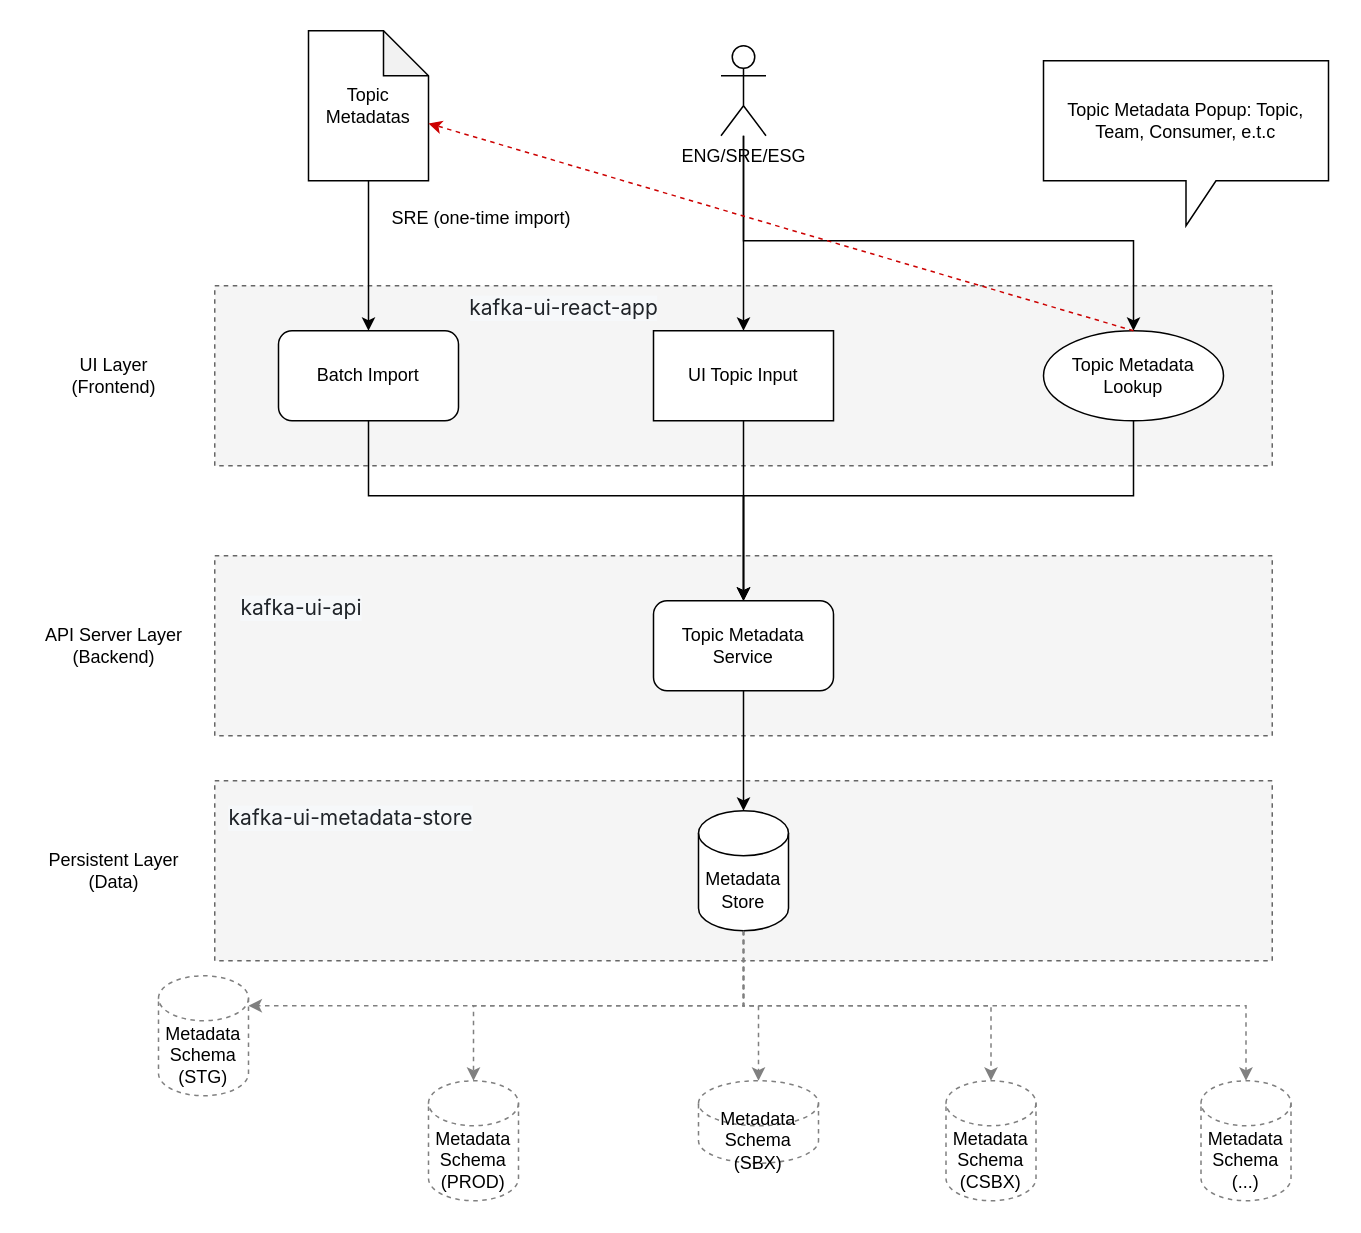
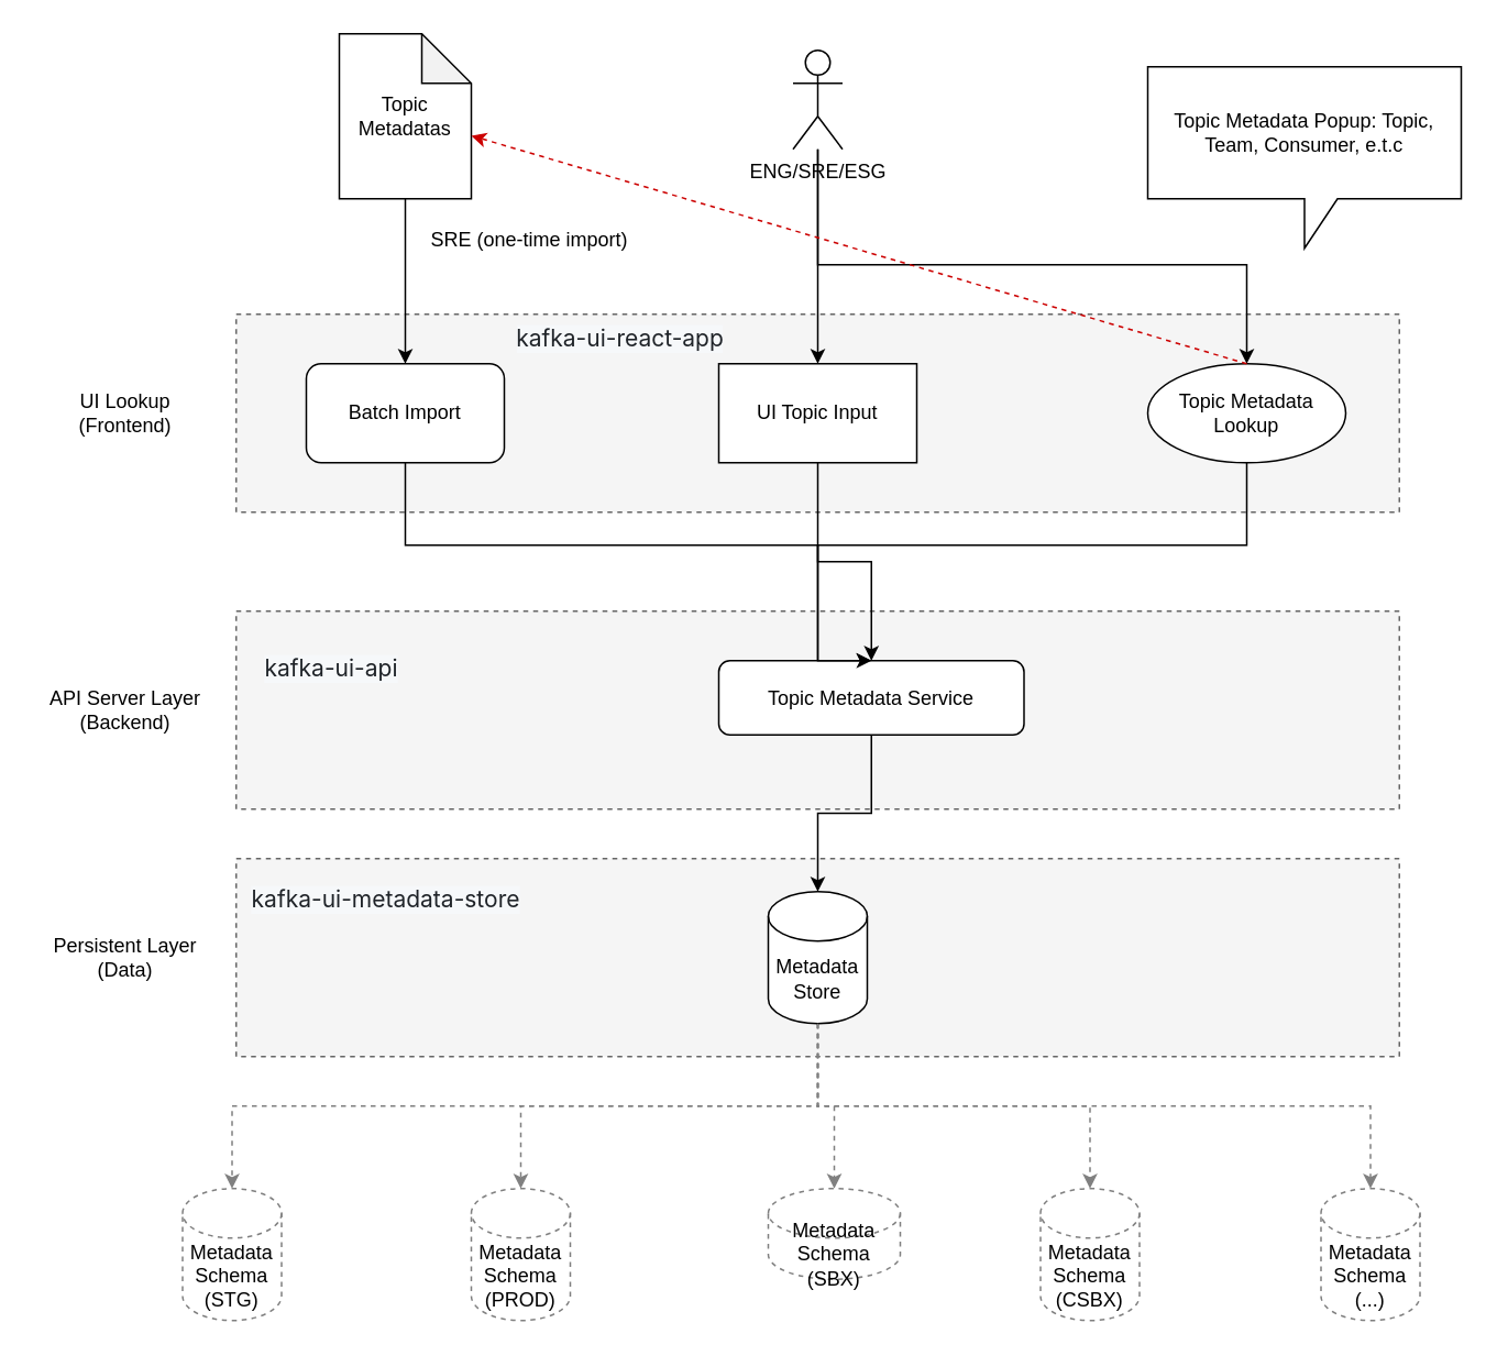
  <mxCell id="0" />
  <mxCell id="1" parent="0" />
  <mxCell id="2" value="" style="rounded=0;whiteSpace=wrap;html=1;dashed=1;fillColor=#f5f5f5;fontColor=#333333;strokeColor=#666666;" vertex="1" parent="1"><mxGeometry x="142.5" y="520" width="705" height="120" as="geometry" /></mxCell>
  <mxCell id="3" value="" style="rounded=0;whiteSpace=wrap;html=1;dashed=1;fillColor=#f5f5f5;fontColor=#333333;strokeColor=#666666;" vertex="1" parent="1"><mxGeometry x="142.5" y="370" width="705" height="120" as="geometry" /></mxCell>
  <mxCell id="4" value="" style="rounded=0;whiteSpace=wrap;html=1;dashed=1;fillColor=#f5f5f5;fontColor=#333333;strokeColor=#666666;" vertex="1" parent="1"><mxGeometry x="142.5" y="190" width="705" height="120" as="geometry" /></mxCell>
  <mxCell id="5" style="edgeStyle=orthogonalEdgeStyle;rounded=0;orthogonalLoop=1;jettySize=auto;html=1;" edge="1" parent="1" source="6" target="8"><mxGeometry relative="1" as="geometry" /></mxCell>
  <mxCell id="6" value="Topic Metadatas" style="shape=note;whiteSpace=wrap;html=1;backgroundOutline=1;darkOpacity=0.05;" vertex="1" parent="1"><mxGeometry x="205" y="20" width="80" height="100" as="geometry" /></mxCell>
  <mxCell id="7" style="edgeStyle=orthogonalEdgeStyle;rounded=0;orthogonalLoop=1;jettySize=auto;html=1;entryX=0.5;entryY=0;entryDx=0;entryDy=0;" edge="1" parent="1" source="8" target="19"><mxGeometry relative="1" as="geometry"><Array as="points"><mxPoint x="245" y="330" /><mxPoint x="495" y="330" /></Array></mxGeometry></mxCell>
  <mxCell id="8" value="Batch Import" style="rounded=1;whiteSpace=wrap;html=1;" vertex="1" parent="1"><mxGeometry x="185" y="220" width="120" height="60" as="geometry" /></mxCell>
  <mxCell id="9" style="edgeStyle=orthogonalEdgeStyle;rounded=0;orthogonalLoop=1;jettySize=auto;html=1;" edge="1" parent="1" source="11" target="13"><mxGeometry relative="1" as="geometry" /></mxCell>
  <mxCell id="10" style="edgeStyle=orthogonalEdgeStyle;rounded=0;orthogonalLoop=1;jettySize=auto;html=1;" edge="1" parent="1" source="11" target="21"><mxGeometry relative="1" as="geometry"><Array as="points"><mxPoint x="495" y="160" /><mxPoint x="755" y="160" /></Array></mxGeometry></mxCell>
  <mxCell id="11" value="ENG/SRE/ESG" style="shape=umlActor;verticalLabelPosition=bottom;verticalAlign=top;html=1;outlineConnect=0;" vertex="1" parent="1"><mxGeometry y="30" width="30" height="60" as="geometry" x="480" /></mxCell>
  <mxCell id="12" style="edgeStyle=orthogonalEdgeStyle;rounded=0;orthogonalLoop=1;jettySize=auto;html=1;entryX=0.5;entryY=0;entryDx=0;entryDy=0;" edge="1" parent="1" source="13" target="19"><mxGeometry relative="1" as="geometry" /></mxCell>
  <mxCell id="13" value="UI Topic Input" style="whiteSpace=wrap;html=1;strokeColor=default;align=center;verticalAlign=middle;fontFamily=Helvetica;fontSize=12;fontColor=default;fillColor=default;rounded=0;" vertex="1" parent="1"><mxGeometry x="435" y="220" width="120" height="60" as="geometry" /></mxCell>
  <mxCell id="14" style="edgeStyle=orthogonalEdgeStyle;rounded=0;orthogonalLoop=1;jettySize=auto;html=1;dashed=1;strokeColor=#808080;" edge="1" parent="1" source="18" target="23"><mxGeometry relative="1" as="geometry"><Array as="points"><mxPoint x="495" y="670" /><mxPoint x="140" y="670" /></Array></mxGeometry></mxCell>
  <mxCell id="15" style="edgeStyle=orthogonalEdgeStyle;rounded=0;orthogonalLoop=1;jettySize=auto;html=1;dashed=1;strokeColor=#808080;" edge="1" parent="1" source="18" target="24"><mxGeometry relative="1" as="geometry"><Array as="points"><mxPoint x="495" y="670" /><mxPoint x="315" y="670" /></Array></mxGeometry></mxCell>
  <mxCell id="16" style="edgeStyle=orthogonalEdgeStyle;rounded=0;orthogonalLoop=1;jettySize=auto;html=1;dashed=1;strokeColor=#808080;" edge="1" parent="1" source="18" target="25"><mxGeometry relative="1" as="geometry" /></mxCell>
  <mxCell id="17" style="edgeStyle=orthogonalEdgeStyle;rounded=0;orthogonalLoop=1;jettySize=auto;html=1;dashed=1;strokeColor=#808080;" edge="1" parent="1" source="18" target="26"><mxGeometry relative="1" as="geometry"><Array as="points"><mxPoint x="495" y="670" /><mxPoint x="660" y="670" /></Array></mxGeometry></mxCell>
  <mxCell id="18" value="Metadata Store" style="shape=cylinder3;whiteSpace=wrap;html=1;boundedLbl=1;backgroundOutline=1;size=15;" vertex="1" parent="1"><mxGeometry x="465" y="540" width="60" height="80" as="geometry" /></mxCell>
- <mxCell id="19" value="Topic Metadata Service" style="rounded=1;whiteSpace=wrap;html=1;" vertex="1" parent="1"><mxGeometry x="435" y="400" width="120" height="60" as="geometry" /></mxCell>
+ <mxCell id="19" value="Topic Metadata Service" style="rounded=1;whiteSpace=wrap;html=1;" vertex="1" parent="1"><mxGeometry x="435" y="400" width="185" height="45" as="geometry" /></mxCell>
  <mxCell id="20" style="edgeStyle=orthogonalEdgeStyle;rounded=0;orthogonalLoop=1;jettySize=auto;html=1;entryX=0.5;entryY=0;entryDx=0;entryDy=0;" edge="1" parent="1" source="21" target="19"><mxGeometry relative="1" as="geometry"><Array as="points"><mxPoint x="755" y="330" /><mxPoint x="495" y="330" /></Array></mxGeometry></mxCell>
  <mxCell id="21" value="Topic Metadata Lookup" style="ellipse;whiteSpace=wrap;html=1;strokeColor=default;align=center;verticalAlign=middle;fontFamily=Helvetica;fontSize=12;fontColor=default;fillColor=default;" vertex="1" parent="1"><mxGeometry x="695" y="220" width="120" height="60" as="geometry" /></mxCell>
  <mxCell id="22" value="Topic Metadata Popup: Topic, Team, Consumer, e.t.c" style="shape=callout;whiteSpace=wrap;html=1;perimeter=calloutPerimeter;" vertex="1" parent="1"><mxGeometry x="695" y="40" width="190" height="110" as="geometry" /></mxCell>
- <mxCell id="23" value="Metadata Schema (STG)" style="shape=cylinder3;whiteSpace=wrap;html=1;boundedLbl=1;backgroundOutline=1;size=15;dashed=1;strokeColor=#808080;" vertex="1" parent="1"><mxGeometry x="105" y="650" width="60" height="80" as="geometry" /></mxCell>
+ <mxCell id="23" value="Metadata Schema (STG)" style="shape=cylinder3;whiteSpace=wrap;html=1;boundedLbl=1;backgroundOutline=1;size=15;dashed=1;strokeColor=#808080;" vertex="1" parent="1"><mxGeometry x="110" y="720" width="60" height="80" as="geometry" /></mxCell>
  <mxCell id="24" value="Metadata Schema (PROD)" style="shape=cylinder3;whiteSpace=wrap;html=1;boundedLbl=1;backgroundOutline=1;size=15;dashed=1;strokeColor=#808080;" vertex="1" parent="1"><mxGeometry x="285" y="720" width="60" height="80" as="geometry" /></mxCell>
  <mxCell id="25" value="Metadata Schema (SBX)" style="shape=cylinder3;whiteSpace=wrap;html=1;boundedLbl=1;backgroundOutline=1;size=15;dashed=1;strokeColor=#808080;" vertex="1" parent="1"><mxGeometry x="465" y="720" width="80" height="55" as="geometry" /></mxCell>
  <mxCell id="26" value="Metadata Schema (CSBX)" style="shape=cylinder3;whiteSpace=wrap;html=1;boundedLbl=1;backgroundOutline=1;size=15;dashed=1;strokeColor=#808080;" vertex="1" parent="1"><mxGeometry x="630" y="720" width="60" height="80" as="geometry" /></mxCell>
  <mxCell id="27" value="Metadata Schema (...)" style="shape=cylinder3;whiteSpace=wrap;html=1;boundedLbl=1;backgroundOutline=1;size=15;dashed=1;strokeColor=#808080;" vertex="1" parent="1"><mxGeometry x="800" y="720" width="60" height="80" as="geometry" /></mxCell>
  <mxCell id="28" style="edgeStyle=orthogonalEdgeStyle;rounded=0;orthogonalLoop=1;jettySize=auto;html=1;entryX=0.5;entryY=0;entryDx=0;entryDy=0;entryPerimeter=0;" edge="1" parent="1" source="19" target="18"><mxGeometry relative="1" as="geometry" /></mxCell>
  <mxCell id="29" style="edgeStyle=orthogonalEdgeStyle;rounded=0;orthogonalLoop=1;jettySize=auto;html=1;entryX=0.5;entryY=0;entryDx=0;entryDy=0;entryPerimeter=0;dashed=1;strokeColor=#808080;" edge="1" parent="1" source="18" target="27"><mxGeometry relative="1" as="geometry"><Array as="points"><mxPoint x="495" y="670" /><mxPoint x="830" y="670" /></Array></mxGeometry></mxCell>
  <mxCell id="30" value="SRE (one-time import)" style="text;html=1;align=center;verticalAlign=middle;resizable=0;points=[];autosize=1;strokeColor=none;fillColor=none;" vertex="1" parent="1"><mxGeometry x="250" y="130" width="140" height="30" as="geometry" /></mxCell>
  <mxCell id="31" style="rounded=0;orthogonalLoop=1;jettySize=auto;html=1;exitX=0.5;exitY=0;exitDx=0;exitDy=0;dashed=1;strokeColor=#CC0000;" edge="1" parent="1" source="21" target="6"><mxGeometry relative="1" as="geometry" /></mxCell>
- <mxCell id="32" value="UI Layer&lt;br&gt;(Frontend)" style="text;html=1;align=center;verticalAlign=middle;resizable=0;points=[];autosize=1;strokeColor=none;fillColor=none;" vertex="1" parent="1"><mxGeometry x="35" y="230" width="80" height="40" as="geometry" /></mxCell>
+ <mxCell id="32" value="UI Lookup&lt;br&gt;(Frontend)" style="text;html=1;align=center;verticalAlign=middle;resizable=0;points=[];autosize=1;strokeColor=none;fillColor=none;" vertex="1" parent="1"><mxGeometry x="35" y="230" width="80" height="40" as="geometry" /></mxCell>
  <mxCell id="33" value="API Server Layer&lt;br&gt;(Backend)" style="text;html=1;align=center;verticalAlign=middle;resizable=0;points=[];autosize=1;strokeColor=none;fillColor=none;" vertex="1" parent="1"><mxGeometry x="20" y="410" width="110" height="40" as="geometry" /></mxCell>
  <mxCell id="34" value="Persistent Layer&lt;div&gt;(Data)&lt;/div&gt;" style="text;html=1;align=center;verticalAlign=middle;resizable=0;points=[];autosize=1;strokeColor=none;fillColor=none;" vertex="1" parent="1"><mxGeometry x="20" y="560" width="110" height="40" as="geometry" /></mxCell>
  <mxCell id="35" value="&lt;h3 style=&quot;box-sizing: border-box; margin: 0px; font-size: 14px; font-weight: var(--base-text-weight-normal, 400); color: rgb(31, 35, 40); font-family: -apple-system, &amp;quot;system-ui&amp;quot;, &amp;quot;Segoe UI&amp;quot;, &amp;quot;Noto Sans&amp;quot;, Helvetica, Arial, sans-serif, &amp;quot;Apple Color Emoji&amp;quot;, &amp;quot;Segoe UI Emoji&amp;quot;; text-align: left; text-wrap: wrap; background-color: rgb(246, 248, 250);&quot;&gt;&lt;div class=&quot;react-directory-truncate&quot; style=&quot;box-sizing: border-box; display: inline-block; max-width: 100%; overflow: hidden; text-overflow: ellipsis; white-space: pre; vertical-align: top;&quot;&gt;kafka-ui-react-app&lt;/div&gt;&lt;/h3&gt;" style="text;html=1;align=center;verticalAlign=middle;resizable=0;points=[];autosize=1;strokeColor=none;fillColor=none;" vertex="1" parent="1"><mxGeometry x="300" y="190" width="150" height="30" as="geometry" /></mxCell>
  <mxCell id="36" value="&lt;h3 style=&quot;box-sizing: border-box; margin: 0px; font-size: 14px; font-weight: var(--base-text-weight-normal, 400); color: rgb(31, 35, 40); font-family: -apple-system, &amp;quot;system-ui&amp;quot;, &amp;quot;Segoe UI&amp;quot;, &amp;quot;Noto Sans&amp;quot;, Helvetica, Arial, sans-serif, &amp;quot;Apple Color Emoji&amp;quot;, &amp;quot;Segoe UI Emoji&amp;quot;; text-align: left; text-wrap: wrap; background-color: rgb(246, 248, 250);&quot;&gt;&lt;div style=&quot;box-sizing: border-box; display: inline-block; max-width: 100%; overflow: hidden; text-overflow: ellipsis; white-space: pre; vertical-align: top;&quot; class=&quot;react-directory-truncate&quot;&gt;kafka-ui-api&lt;/div&gt;&lt;/h3&gt;" style="text;html=1;align=center;verticalAlign=middle;resizable=0;points=[];autosize=1;strokeColor=none;fillColor=none;fontStyle=4" vertex="1" parent="1"><mxGeometry x="150" y="390" width="100" height="30" as="geometry" /></mxCell>
  <mxCell id="37" value="&lt;h3 style=&quot;box-sizing: border-box; margin: 0px; font-size: 14px; font-weight: var(--base-text-weight-normal, 400); color: rgb(31, 35, 40); font-family: -apple-system, &amp;quot;system-ui&amp;quot;, &amp;quot;Segoe UI&amp;quot;, &amp;quot;Noto Sans&amp;quot;, Helvetica, Arial, sans-serif, &amp;quot;Apple Color Emoji&amp;quot;, &amp;quot;Segoe UI Emoji&amp;quot;; text-align: left; text-wrap: wrap; background-color: rgb(246, 248, 250);&quot;&gt;&lt;div class=&quot;react-directory-truncate&quot; style=&quot;box-sizing: border-box; display: inline-block; max-width: 100%; overflow: hidden; text-overflow: ellipsis; white-space: pre; vertical-align: top;&quot;&gt;&lt;span&gt;kafka-ui-metadata-store&lt;/span&gt;&lt;/div&gt;&lt;/h3&gt;" style="text;html=1;align=center;verticalAlign=middle;resizable=0;points=[];autosize=1;strokeColor=none;fillColor=none;fontStyle=4" vertex="1" parent="1"><mxGeometry x="142.5" y="530" width="180" height="30" as="geometry" /></mxCell>
